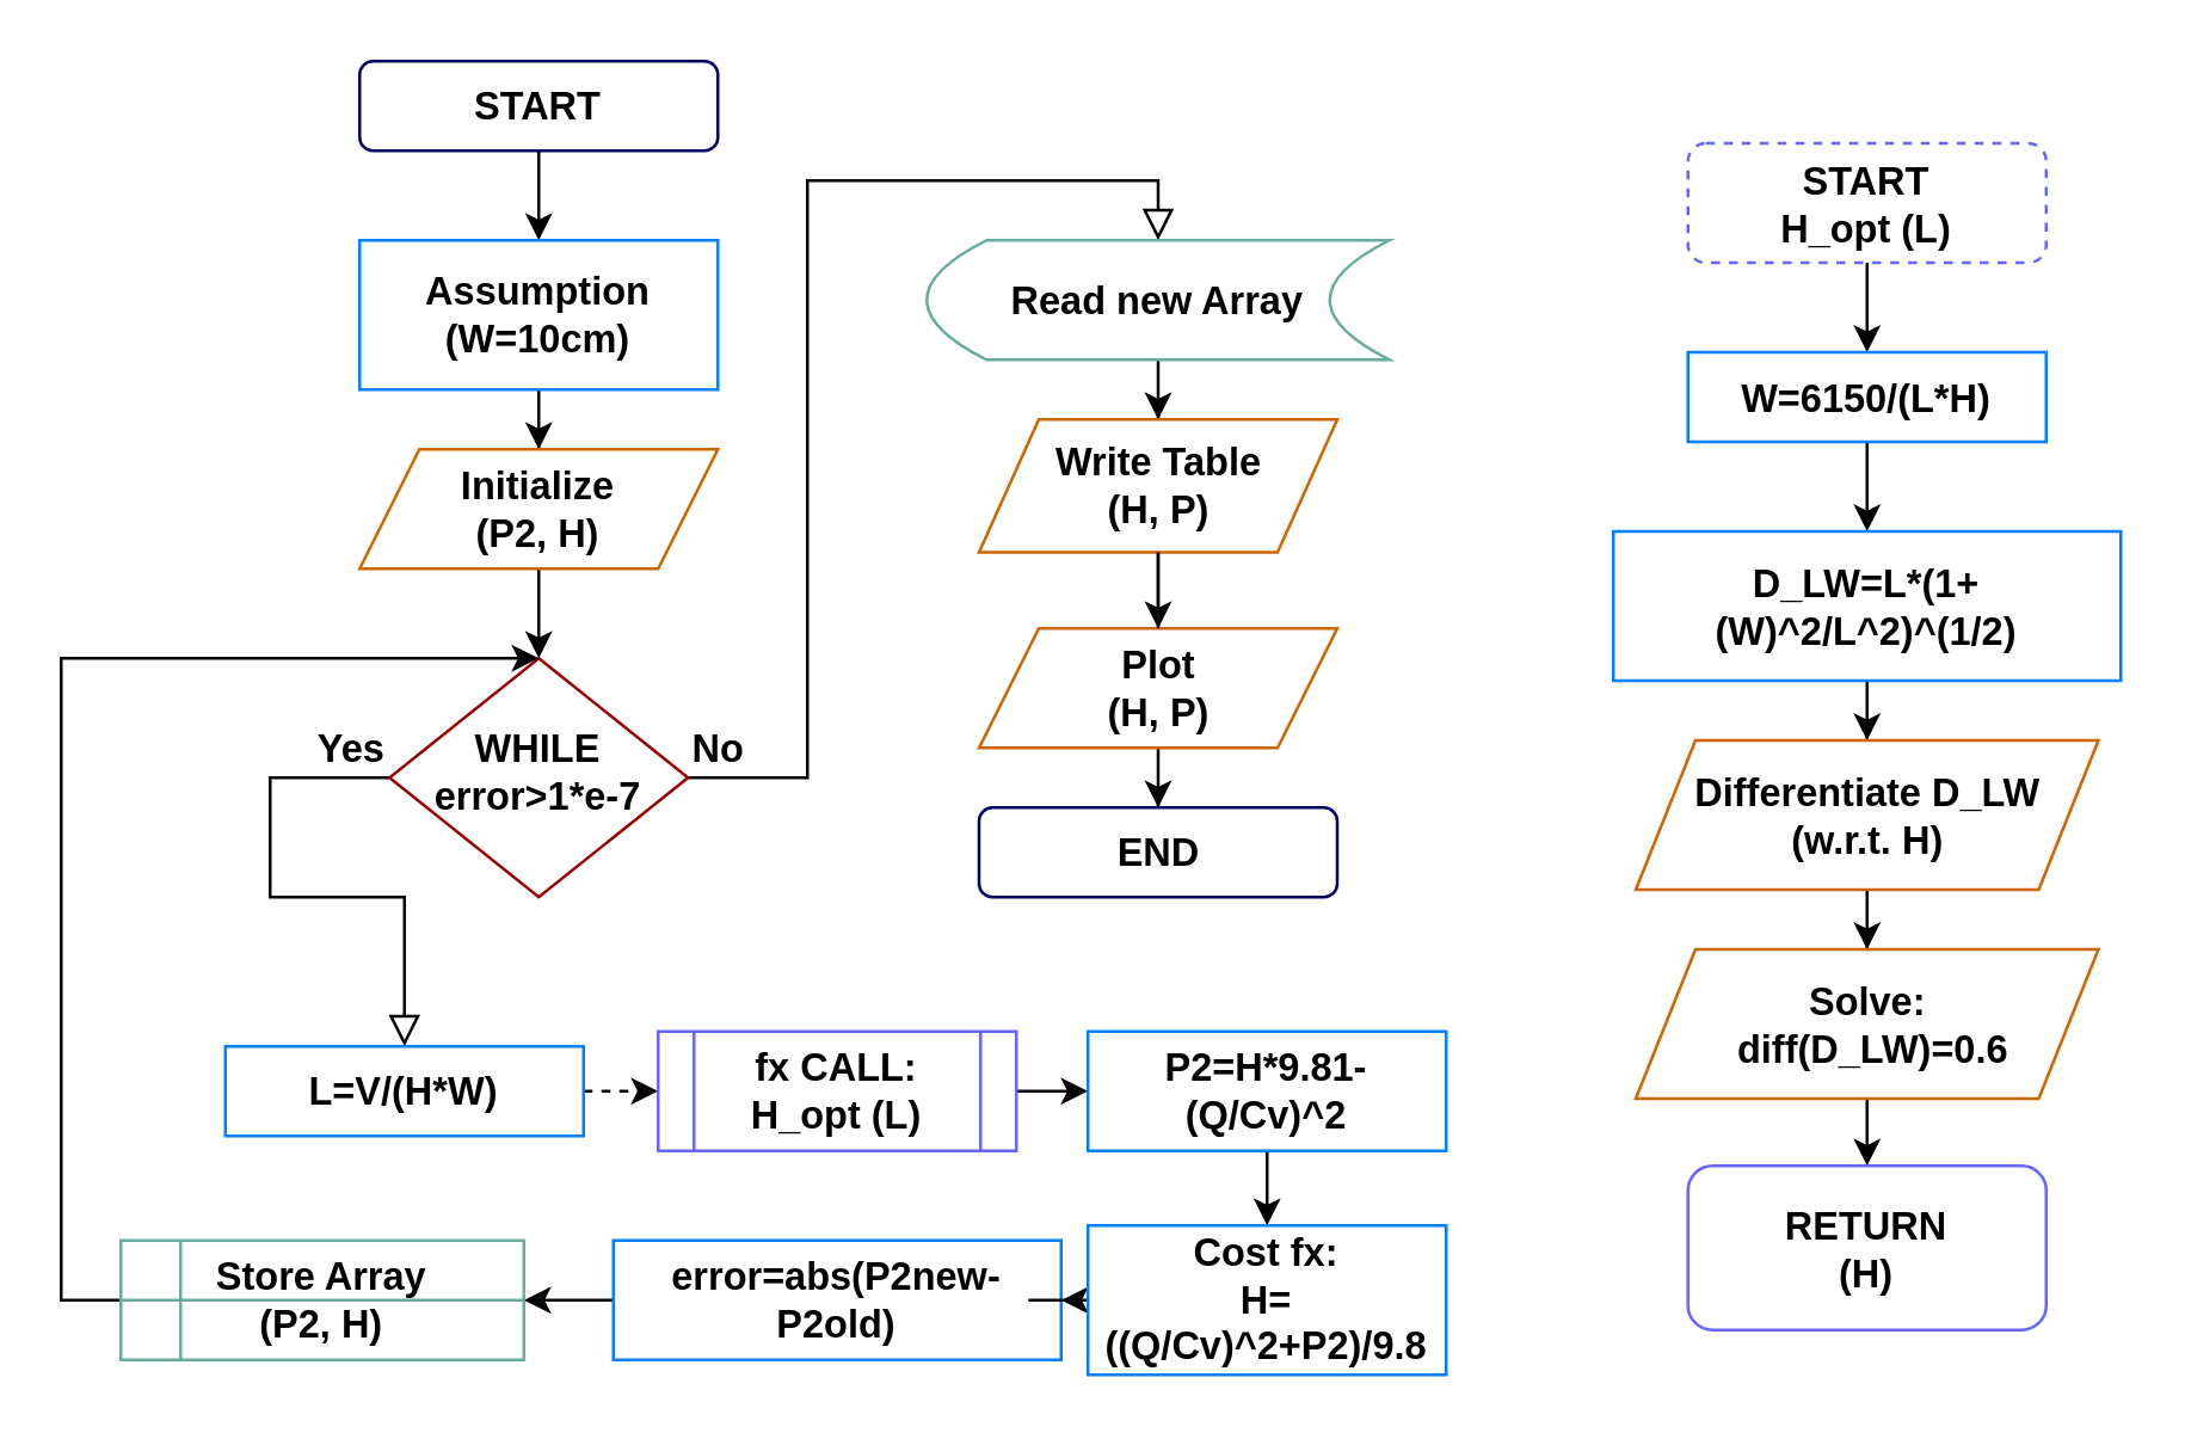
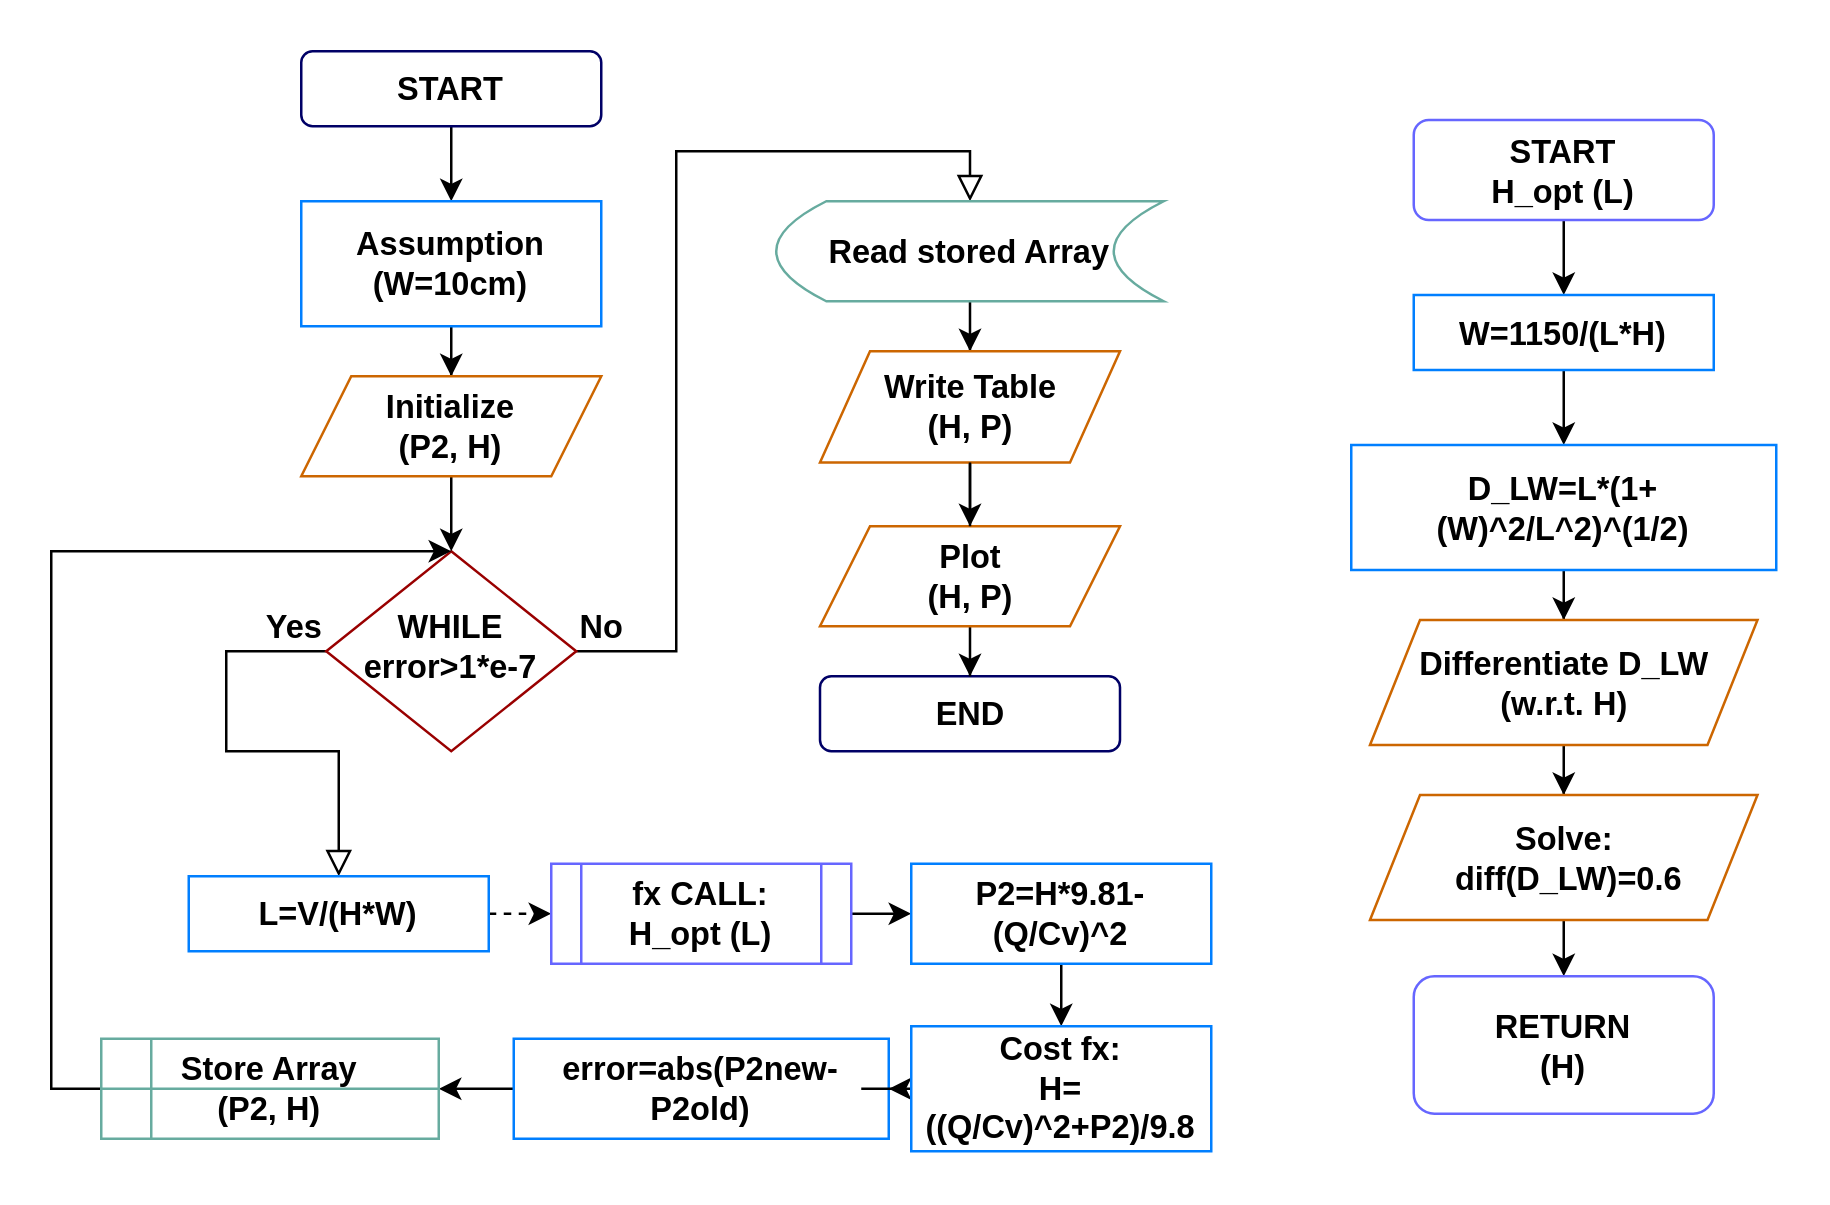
  <mxCell id="0" />
  <mxCell id="1" parent="0" />
  <mxCell id="2" value="" style="edgeStyle=orthogonalEdgeStyle;rounded=0;orthogonalLoop=1;jettySize=auto;html=1;fontStyle=1;fontSize=13;" parent="1" source="3" target="31" edge="1"><mxGeometry relative="1" as="geometry"><mxPoint x="180" y="70" as="targetPoint" /></mxGeometry></mxCell>
  <mxCell id="3" value="START" style="rounded=1;whiteSpace=wrap;html=1;fontSize=13;glass=0;strokeWidth=1;shadow=0;strokeColor=#000066;fontStyle=1" parent="1" vertex="1"><mxGeometry x="120" y="20" width="120" height="30" as="geometry" /></mxCell>
  <mxCell id="4" value="Yes" style="rounded=0;html=1;jettySize=auto;orthogonalLoop=1;fontSize=13;endArrow=block;endFill=0;endSize=8;strokeWidth=1;shadow=0;labelBackgroundColor=none;edgeStyle=orthogonalEdgeStyle;entryX=0.5;entryY=0;entryDx=0;entryDy=0;fontStyle=1;exitX=0;exitY=0.5;exitDx=0;exitDy=0;" parent="1" source="6" target="12" edge="1"><mxGeometry x="-0.852" y="-10" relative="1" as="geometry"><mxPoint as="offset" /><mxPoint x="90" y="375" as="targetPoint" /><Array as="points"><mxPoint x="90" y="260" /><mxPoint x="90" y="300" /><mxPoint x="135" y="300" /></Array></mxGeometry></mxCell>
  <mxCell id="5" value="No" style="edgeStyle=orthogonalEdgeStyle;rounded=0;html=1;jettySize=auto;orthogonalLoop=1;fontSize=13;endArrow=block;endFill=0;endSize=8;strokeWidth=1;shadow=0;labelBackgroundColor=none;entryX=0.5;entryY=0;entryDx=0;entryDy=0;fontStyle=1" parent="1" source="6" target="26" edge="1"><mxGeometry x="-0.947" y="10" relative="1" as="geometry"><mxPoint as="offset" /></mxGeometry></mxCell>
  <mxCell id="6" value="WHILE&lt;br style=&quot;font-size: 13px;&quot;&gt;error&amp;gt;1*e-7" style="rhombus;whiteSpace=wrap;html=1;shadow=0;fontFamily=Helvetica;fontSize=13;align=center;strokeWidth=1;spacing=6;spacingTop=-4;strokeColor=#990000;fontStyle=1" parent="1" vertex="1"><mxGeometry x="130" y="220" width="100" height="80" as="geometry" /></mxCell>
  <mxCell id="7" value="END" style="rounded=1;whiteSpace=wrap;html=1;fontSize=13;glass=0;strokeWidth=1;shadow=0;strokeColor=#000066;fontStyle=1" parent="1" vertex="1"><mxGeometry x="327.5" y="270" width="120" height="30" as="geometry" /></mxCell>
  <mxCell id="8" value="" style="edgeStyle=orthogonalEdgeStyle;rounded=0;orthogonalLoop=1;jettySize=auto;html=1;exitX=0.5;exitY=1;exitDx=0;exitDy=0;fontStyle=1;fontSize=13;" parent="1" source="31" target="10" edge="1"><mxGeometry relative="1" as="geometry"><mxPoint x="180" y="130" as="sourcePoint" /></mxGeometry></mxCell>
  <mxCell id="9" style="edgeStyle=orthogonalEdgeStyle;rounded=0;orthogonalLoop=1;jettySize=auto;html=1;entryX=0.5;entryY=0;entryDx=0;entryDy=0;fontStyle=1;fontSize=13;" parent="1" source="10" target="6" edge="1"><mxGeometry relative="1" as="geometry" /></mxCell>
  <mxCell id="10" value="Initialize&lt;br style=&quot;font-size: 13px;&quot;&gt;(P2, H)" style="shape=parallelogram;perimeter=parallelogramPerimeter;whiteSpace=wrap;html=1;fixedSize=1;strokeColor=#CC6600;fontStyle=1;fontSize=13;" parent="1" vertex="1"><mxGeometry x="120" y="150" width="120" height="40" as="geometry" /></mxCell>
  <mxCell id="11" style="edgeStyle=orthogonalEdgeStyle;rounded=0;orthogonalLoop=1;jettySize=auto;html=1;exitX=1;exitY=0.5;exitDx=0;exitDy=0;entryX=0;entryY=0.5;entryDx=0;entryDy=0;fontStyle=1;fontSize=13;dashed=1;" parent="1" source="12" target="14" edge="1"><mxGeometry relative="1" as="geometry" /></mxCell>
  <mxCell id="12" value="L=V/(H*W)" style="rounded=0;whiteSpace=wrap;html=1;strokeColor=#007FFF;fontStyle=1;fontSize=13;" parent="1" vertex="1"><mxGeometry x="75" y="350" width="120" height="30" as="geometry" /></mxCell>
  <mxCell id="13" style="edgeStyle=orthogonalEdgeStyle;rounded=0;orthogonalLoop=1;jettySize=auto;html=1;entryX=0;entryY=0.5;entryDx=0;entryDy=0;fontStyle=1;fontSize=13;" parent="1" source="14" target="19" edge="1"><mxGeometry relative="1" as="geometry" /></mxCell>
  <mxCell id="14" value="fx CALL:&lt;br style=&quot;font-size: 13px;&quot;&gt;H_opt (L)" style="shape=process;whiteSpace=wrap;html=1;backgroundOutline=1;strokeColor=#6666FF;fontStyle=1;fontSize=13;" parent="1" vertex="1"><mxGeometry x="220" y="345" width="120" height="40" as="geometry" /></mxCell>
  <mxCell id="15" style="edgeStyle=orthogonalEdgeStyle;rounded=0;orthogonalLoop=1;jettySize=auto;html=1;fontStyle=1;fontSize=13;" parent="1" source="16" target="23" edge="1"><mxGeometry relative="1" as="geometry" /></mxCell>
  <mxCell id="16" value="error=abs(P2new-P2old)" style="rounded=0;whiteSpace=wrap;html=1;strokeColor=#007FFF;fontStyle=1;fontSize=13;" parent="1" vertex="1"><mxGeometry x="205" y="415" width="150" height="40" as="geometry" /></mxCell>
  <mxCell id="17" style="edgeStyle=orthogonalEdgeStyle;rounded=0;orthogonalLoop=1;jettySize=auto;html=1;exitX=0.5;exitY=1;exitDx=0;exitDy=0;fontStyle=1;fontSize=13;" parent="1" source="12" target="12" edge="1"><mxGeometry relative="1" as="geometry" /></mxCell>
  <mxCell id="18" style="edgeStyle=orthogonalEdgeStyle;rounded=0;orthogonalLoop=1;jettySize=auto;html=1;fontStyle=1;fontSize=13;" parent="1" source="19" target="21" edge="1"><mxGeometry relative="1" as="geometry" /></mxCell>
  <mxCell id="19" value="P2=H*9.81-(Q/Cv)^2" style="rounded=0;whiteSpace=wrap;html=1;strokeColor=#007FFF;fontStyle=1;fontSize=13;" parent="1" vertex="1"><mxGeometry x="364" y="345" width="120" height="40" as="geometry" /></mxCell>
  <mxCell id="20" style="edgeStyle=orthogonalEdgeStyle;rounded=0;orthogonalLoop=1;jettySize=auto;html=1;fontStyle=1;fontSize=13;" parent="1" source="21" target="16" edge="1"><mxGeometry relative="1" as="geometry" /></mxCell>
  <mxCell id="21" value="Cost fx:&lt;br style=&quot;font-size: 13px;&quot;&gt;H=((Q/Cv)^2+P2)/9.8" style="rounded=0;whiteSpace=wrap;html=1;strokeColor=#007FFF;fontStyle=1;fontSize=13;" parent="1" vertex="1"><mxGeometry x="364" y="410" width="120" height="50" as="geometry" /></mxCell>
  <mxCell id="22" style="edgeStyle=orthogonalEdgeStyle;rounded=0;orthogonalLoop=1;jettySize=auto;html=1;exitX=0;exitY=0.5;exitDx=0;exitDy=0;entryX=0.5;entryY=0;entryDx=0;entryDy=0;" parent="1" source="23" edge="1" target="6"><mxGeometry relative="1" as="geometry"><mxPoint x="180" y="200" as="targetPoint" /><Array as="points"><mxPoint x="20" y="435" /><mxPoint x="20" y="220" /></Array></mxGeometry></mxCell>
  <mxCell id="23" value="Store Array&lt;br style=&quot;font-size: 13px;&quot;&gt;(P2, H)" style="shape=internalStorage;whiteSpace=wrap;html=1;backgroundOutline=1;strokeColor=#67AB9F;fontStyle=1;fontSize=13;" parent="1" vertex="1"><mxGeometry x="40" y="415" width="135" height="40" as="geometry" /></mxCell>
  <mxCell id="24" style="edgeStyle=orthogonalEdgeStyle;rounded=0;orthogonalLoop=1;jettySize=auto;html=1;startArrow=none;fontStyle=1;fontSize=13;" parent="1" source="38" target="7" edge="1"><mxGeometry relative="1" as="geometry" /></mxCell>
  <mxCell id="25" style="edgeStyle=orthogonalEdgeStyle;rounded=0;orthogonalLoop=1;jettySize=auto;html=1;fontStyle=1;fontSize=13;" parent="1" source="26" target="28" edge="1"><mxGeometry relative="1" as="geometry" /></mxCell>
- <mxCell id="26" value="Read new Array" style="shape=dataStorage;whiteSpace=wrap;html=1;fixedSize=1;strokeColor=#67AB9F;fontStyle=1;fontSize=13;" parent="1" vertex="1"><mxGeometry x="310" y="80" width="155" height="40" as="geometry" /></mxCell>
+ <mxCell id="26" value="Read stored Array" style="shape=dataStorage;whiteSpace=wrap;html=1;fixedSize=1;strokeColor=#67AB9F;fontStyle=1;fontSize=13;" parent="1" vertex="1"><mxGeometry x="310" y="80" width="155" height="40" as="geometry" /></mxCell>
  <mxCell id="27" value="" style="edgeStyle=orthogonalEdgeStyle;rounded=0;orthogonalLoop=1;jettySize=auto;html=1;fontStyle=1;fontSize=13;" parent="1" source="28" target="38" edge="1"><mxGeometry relative="1" as="geometry" /></mxCell>
  <mxCell id="28" value="Write Table&lt;br style=&quot;font-size: 13px;&quot;&gt;(H, P)" style="shape=parallelogram;perimeter=parallelogramPerimeter;whiteSpace=wrap;html=1;fixedSize=1;strokeColor=#CC6600;fontStyle=1;fontSize=13;" parent="1" vertex="1"><mxGeometry x="327.5" y="140" width="120" height="44.5" as="geometry" /></mxCell>
  <mxCell id="29" style="edgeStyle=orthogonalEdgeStyle;rounded=0;orthogonalLoop=1;jettySize=auto;html=1;fontStyle=1;fontSize=13;" parent="1" source="30" target="33" edge="1"><mxGeometry relative="1" as="geometry" /></mxCell>
- <mxCell id="30" value="START&lt;br style=&quot;font-size: 13px;&quot;&gt;H_opt (L)" style="rounded=1;whiteSpace=wrap;html=1;strokeColor=#6666FF;fontStyle=1;fontSize=13;dashed=1;" parent="1" vertex="1"><mxGeometry x="565" y="47.5" width="120" height="40" as="geometry" /></mxCell>
+ <mxCell id="30" value="START&lt;br style=&quot;font-size: 13px;&quot;&gt;H_opt (L)" style="rounded=1;whiteSpace=wrap;html=1;strokeColor=#6666FF;fontStyle=1;fontSize=13;" parent="1" vertex="1"><mxGeometry x="565" y="47.5" width="120" height="40" as="geometry" /></mxCell>
  <mxCell id="31" value="&lt;span style=&quot;font-size: 13px;&quot;&gt;Assumption&lt;/span&gt;&lt;br style=&quot;font-size: 13px;&quot;&gt;&lt;span style=&quot;font-size: 13px;&quot;&gt;(W=10cm)&lt;/span&gt;" style="rounded=0;whiteSpace=wrap;html=1;strokeColor=#007FFF;fontStyle=1;fontSize=13;" parent="1" vertex="1"><mxGeometry x="120" y="80" width="120" height="50" as="geometry" /></mxCell>
  <mxCell id="32" style="edgeStyle=orthogonalEdgeStyle;rounded=0;orthogonalLoop=1;jettySize=auto;html=1;fontStyle=1;fontSize=13;" parent="1" source="33" target="35" edge="1"><mxGeometry relative="1" as="geometry" /></mxCell>
- <mxCell id="33" value="W=6150/(L*H)" style="rounded=0;whiteSpace=wrap;html=1;strokeColor=#007FFF;fontStyle=1;fontSize=13;" parent="1" vertex="1"><mxGeometry x="565" y="117.5" width="120" height="30" as="geometry" /></mxCell>
+ <mxCell id="33" value="W=1150/(L*H)" style="rounded=0;whiteSpace=wrap;html=1;strokeColor=#007FFF;fontStyle=1;fontSize=13;" parent="1" vertex="1"><mxGeometry x="565" y="117.5" width="120" height="30" as="geometry" /></mxCell>
  <mxCell id="34" style="edgeStyle=orthogonalEdgeStyle;rounded=0;orthogonalLoop=1;jettySize=auto;html=1;entryX=0.5;entryY=0;entryDx=0;entryDy=0;fontStyle=1;fontSize=13;" parent="1" source="35" target="37" edge="1"><mxGeometry relative="1" as="geometry" /></mxCell>
  <mxCell id="35" value="D_LW=L*(1+(W)^2/L^2)^(1/2)" style="rounded=0;whiteSpace=wrap;html=1;strokeColor=#007FFF;fontStyle=1;fontSize=13;" parent="1" vertex="1"><mxGeometry x="540" y="177.5" width="170" height="50" as="geometry" /></mxCell>
  <mxCell id="36" value="" style="edgeStyle=orthogonalEdgeStyle;rounded=0;orthogonalLoop=1;jettySize=auto;html=1;fontStyle=1;fontSize=13;" parent="1" source="37" target="41" edge="1"><mxGeometry relative="1" as="geometry" /></mxCell>
  <mxCell id="37" value="&lt;br style=&quot;font-size: 13px;&quot;&gt;Differentiate D_LW&lt;br style=&quot;font-size: 13px;&quot;&gt;(w.r.t. H)&lt;br style=&quot;font-size: 13px;&quot;&gt;&amp;nbsp;" style="shape=parallelogram;perimeter=parallelogramPerimeter;whiteSpace=wrap;html=1;fixedSize=1;strokeColor=#CC6600;fontStyle=1;fontSize=13;" parent="1" vertex="1"><mxGeometry x="547.5" y="247.5" width="155" height="50" as="geometry" /></mxCell>
  <mxCell id="38" value="Plot&lt;br style=&quot;font-size: 13px;&quot;&gt;(H, P)" style="shape=parallelogram;perimeter=parallelogramPerimeter;whiteSpace=wrap;html=1;fixedSize=1;strokeColor=#CC6600;fontStyle=1;fontSize=13;" parent="1" vertex="1"><mxGeometry x="327.5" y="210" width="120" height="40" as="geometry" /></mxCell>
  <mxCell id="39" value="" style="edgeStyle=orthogonalEdgeStyle;rounded=0;orthogonalLoop=1;jettySize=auto;html=1;startArrow=none;endArrow=none;fontStyle=1;fontSize=13;" parent="1" source="28" target="38" edge="1"><mxGeometry relative="1" as="geometry"><mxPoint x="387.5" y="215.5" as="sourcePoint" /><mxPoint x="387.5" y="390" as="targetPoint" /></mxGeometry></mxCell>
  <mxCell id="40" style="edgeStyle=orthogonalEdgeStyle;rounded=0;orthogonalLoop=1;jettySize=auto;html=1;fontStyle=1;fontSize=13;" parent="1" source="41" target="42" edge="1"><mxGeometry relative="1" as="geometry" /></mxCell>
  <mxCell id="41" value="&lt;br style=&quot;font-size: 13px;&quot;&gt;Solve:&lt;br style=&quot;font-size: 13px;&quot;&gt;&amp;nbsp;diff(D_LW)=0.6&lt;br style=&quot;font-size: 13px;&quot;&gt;&amp;nbsp;" style="shape=parallelogram;perimeter=parallelogramPerimeter;whiteSpace=wrap;html=1;fixedSize=1;strokeColor=#CC6600;fontStyle=1;fontSize=13;" parent="1" vertex="1"><mxGeometry x="547.5" y="317.5" width="155" height="50" as="geometry" /></mxCell>
  <mxCell id="42" value="RETURN&lt;br&gt;(H)" style="rounded=1;whiteSpace=wrap;html=1;strokeColor=#6666FF;fontStyle=1;fontSize=13;" parent="1" vertex="1"><mxGeometry x="565" y="390" width="120" height="55" as="geometry" /></mxCell>
